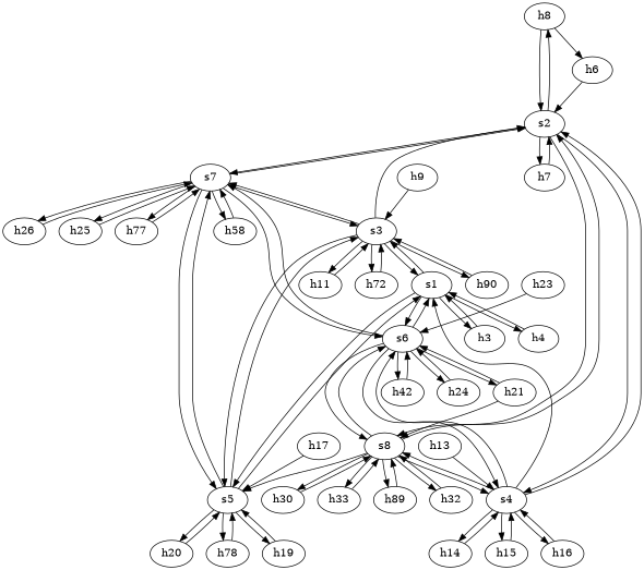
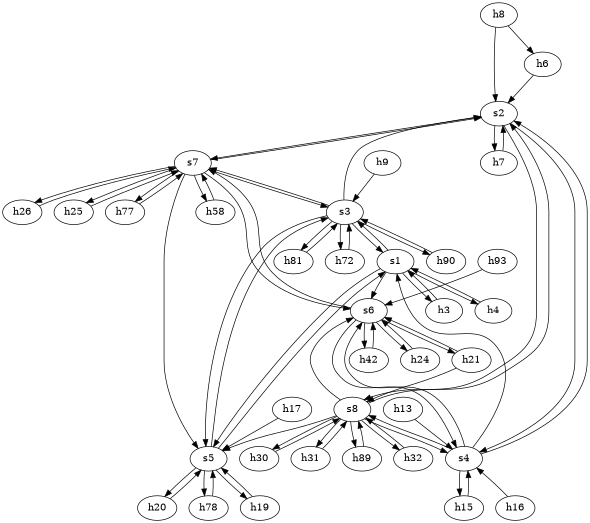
  strict digraph {
    node [type=host]
    edge [capacity="1Gbps" cost=1 dst_port=0 src_port=0]
    h8 [ip="111.0.0.8" mac="0:0:0:0:0:8"]
    s2 [type=switch]
    h6 [ip="111.0.0.6" mac="0:0:0:0:0:6"]
    h7 [ip="111.0.0.7" mac="0:0:0:0:0:7"]
    s8 [type=switch]
    s4 [type=switch]
    s7 [type=switch]
    s3 [type=switch]
    s1 [type=switch]
    s5 [type=switch]
    n11 [ip="111.0.0.10" label=h90 mac="0:0:0:0:0:a"]
-   h11 [ip="111.0.0.11" mac="0:0:0:0:0:b"]
+   h11 [ip="111.0.0.11" mac="0:0:0:0:0:b" label=h81]
    n13 [ip="111.0.0.12" label=h72 mac="0:0:0:0:0:c"]
    s6 [type=switch]
    n15 [ip="111.0.0.29" label=h89 mac="0:0:0:0:0:1d"]
    h32 [ip="111.0.0.32" mac="0:0:0:0:0:20"]
    h30 [ip="111.0.0.30" mac="0:0:0:0:0:1e"]
-   h31 [ip="111.0.0.31" mac="0:0:0:0:0:1f" label=h33]
-   h14 [ip="111.0.0.14" mac="0:0:0:0:0:e"]
+   h31 [ip="111.0.0.31" mac="0:0:0:0:0:1f"]
    h15 [ip="111.0.0.15" mac="0:0:0:0:0:f"]
    h16 [ip="111.0.0.16" mac="0:0:0:0:0:10"]
    n22 [ip="111.0.0.28" label=h58 mac="0:0:0:0:0:1c"]
    h26 [ip="111.0.0.26" mac="0:0:0:0:0:1a"]
    h25 [ip="111.0.0.25" mac="0:0:0:0:0:19"]
    n25 [ip="111.0.0.27" label=h77 mac="0:0:0:0:0:1b"]
    h9 [ip="111.0.0.9" mac="0:0:0:0:0:9"]
    h3 [ip="111.0.0.3" mac="0:0:0:0:0:3"]
    h4 [ip="111.0.0.4" mac="0:0:0:0:0:4"]
    h20 [ip="111.0.0.20" mac="0:0:0:0:0:14"]
    n30 [ip="111.0.0.18" label=h78 mac="0:0:0:0:0:12"]
    h19 [ip="111.0.0.19" mac="0:0:0:0:0:13"]
    n32 [ip="111.0.0.22" label=h42 mac="0:0:0:0:0:16"]
    h21 [ip="111.0.0.21" mac="0:0:0:0:0:15"]
    h24 [ip="111.0.0.24" mac="0:0:0:0:0:18"]
-   h23 [ip="111.0.0.23" mac="0:0:0:0:0:17"]
+   h23 [ip="111.0.0.23" mac="0:0:0:0:0:17" label=h93]
    h17 [ip="111.0.0.17" mac="0:0:0:0:0:11"]
    h13 [ip="111.0.0.13" mac="0:0:0:0:0:d"]
    h8 -> s2 [dst_port=7]
    h8 -> h6 [src_port=5]
-   s2 -> h8 [src_port=7]
    s2 -> h7 [src_port=6]
    s2 -> s8 [src_port=1]
    s2 -> s4 [src_port=3]
    s2 -> s7 [dst_port=1 src_port=2]
    h6 -> s2 [dst_port=5]
    h7 -> s2 [dst_port=6]
    s8 -> s2 [dst_port=1]
    s8 -> s4 [dst_port=2 src_port=3]
    s8 -> s5 [dst_port=2 src_port=2]
    s8 -> s6 [dst_port=1 src_port=1]
    s8 -> n15 [src_port=4]
    s8 -> h32 [src_port=7]
    s8 -> h30 [src_port=5]
    s8 -> h31 [src_port=6]
    s4 -> s2 [dst_port=3]
    s4 -> s8 [dst_port=3 src_port=2]
    s4 -> s1 [dst_port=3 src_port=1]
    s4 -> s6 [dst_port=3 src_port=3]
-   s4 -> h14 [src_port=5]
    s4 -> h15 [src_port=6]
-   s4 -> h16 [src_port=7]
    s7 -> s2 [dst_port=2 src_port=1]
    s7 -> s3 [dst_port=2]
    s7 -> s5 [dst_port=3 src_port=3]
    s7 -> s6 [dst_port=2 src_port=2]
    s7 -> n22 [src_port=7]
    s7 -> h26 [src_port=5]
    s7 -> h25 [src_port=4]
    s7 -> n25 [src_port=6]
    s3 -> s2
    s3 -> s7 [src_port=2]
    s3 -> s1 [src_port=1]
    s3 -> s5 [src_port=3]
    s3 -> n11 [src_port=5]
    s3 -> h11 [src_port=6]
    s3 -> n13 [src_port=7]
    s1 -> s3 [dst_port=1]
    s1 -> s5 [dst_port=1 src_port=2]
    s1 -> s6 [src_port=1]
    s1 -> h3 [src_port=6]
    s1 -> h4 [src_port=7]
-   s5 -> s7 [dst_port=3 src_port=3]
    s5 -> s3 [dst_port=3]
    s5 -> s1 [dst_port=2 src_port=1]
    s5 -> h20 [src_port=7]
    s5 -> n30 [src_port=5]
    s5 -> h19 [src_port=6]
    n11 -> s3 [dst_port=5]
    h11 -> s3 [dst_port=6]
    n13 -> s3 [dst_port=7]
-   s6 -> s8 [dst_port=1 src_port=1]
    s6 -> s4 [dst_port=3 src_port=3]
    s6 -> s7 [dst_port=2 src_port=2]
-   s6 -> s1 [dst_port=1]
    s6 -> n32 [src_port=5]
    s6 -> h21 [src_port=4]
    s6 -> h24 [src_port=7]
    n15 -> s8 [dst_port=4]
    h32 -> s8 [dst_port=7]
    h30 -> s8 [dst_port=5]
    h31 -> s8 [dst_port=6]
-   h14 -> s4 [dst_port=5]
    h15 -> s4 [dst_port=6]
    h16 -> s4 [dst_port=7]
    n22 -> s7 [dst_port=7]
    h26 -> s7 [dst_port=5]
    h25 -> s7 [dst_port=4]
    n25 -> s7 [dst_port=6]
    h9 -> s3 [dst_port=4]
    h3 -> s1 [dst_port=6]
    h4 -> s1 [dst_port=7]
    h20 -> s5 [dst_port=7]
    n30 -> s5 [dst_port=5]
    h19 -> s5 [dst_port=6]
    n32 -> s6 [dst_port=5]
    h21 -> s8 [dst_port=2 src_port=2]
    h21 -> s6 [dst_port=4]
    h24 -> s6 [dst_port=7]
    h23 -> s6 [dst_port=6]
    h17 -> s5 [dst_port=4]
    h13 -> s4 [dst_port=4]
  }
